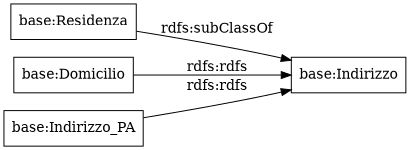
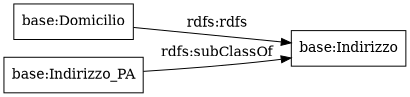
  digraph {
    rankdir=LR
    node [color=black shape=rectangle]
-   "base:Residenza"
    "base:Indirizzo"
    "base:Domicilio"
    "base:Indirizzo_PA"
-   "base:Residenza" -> "base:Indirizzo" [label="rdfs:subClassOf"]
    "base:Domicilio" -> "base:Indirizzo" [label="rdfs:rdfs"]
-   "base:Indirizzo_PA" -> "base:Indirizzo" [label="rdfs:rdfs"]
+   "base:Indirizzo_PA" -> "base:Indirizzo" [label="rdfs:subClassOf"]
  }
